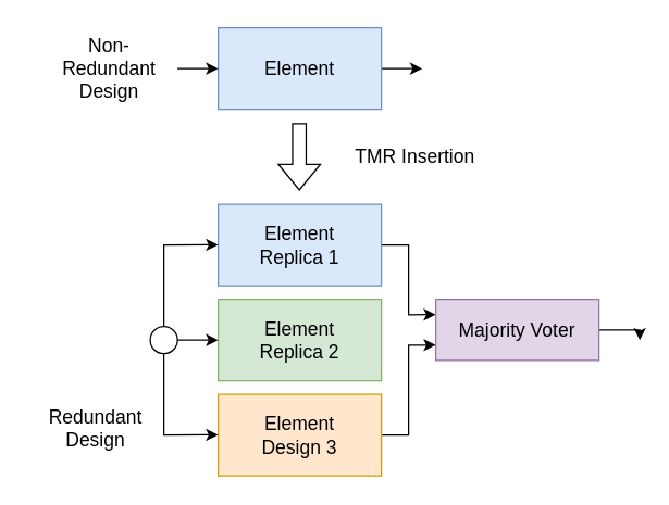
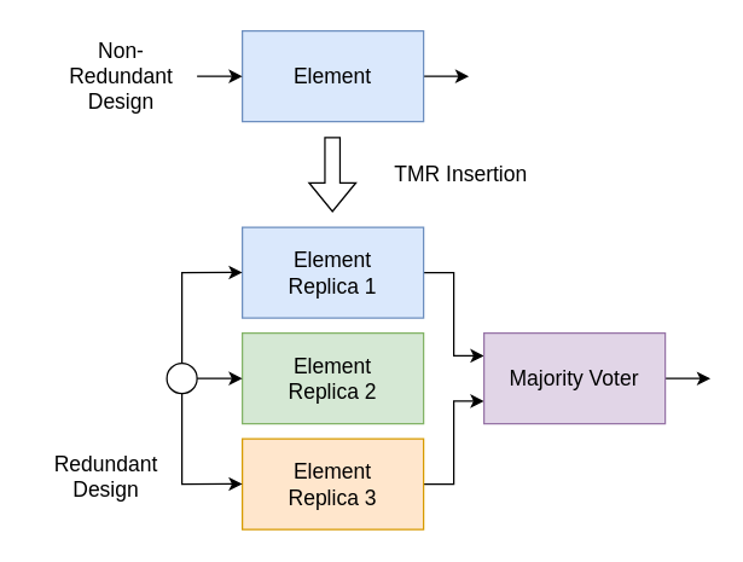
  <mxCell id="0" />
  <mxCell id="1" parent="0" />
  <mxCell id="2" style="edgeStyle=orthogonalEdgeStyle;rounded=0;orthogonalLoop=1;jettySize=auto;html=1;exitX=1;exitY=0.5;exitDx=0;exitDy=0;" parent="1" source="3" edge="1"><mxGeometry relative="1" as="geometry"><mxPoint x="310" y="50" as="targetPoint" /></mxGeometry></mxCell>
  <mxCell id="3" value="&lt;font style=&quot;font-size: 14px;&quot;&gt;Element&lt;/font&gt;" style="rounded=0;whiteSpace=wrap;html=1;glass=0;fillColor=#dae8fc;strokeColor=#6c8ebf;" parent="1" vertex="1"><mxGeometry x="160" y="20" width="120" height="60" as="geometry" /></mxCell>
  <mxCell id="4" value="" style="shape=flexArrow;endArrow=classic;html=1;rounded=0;" parent="1" edge="1"><mxGeometry width="50" height="50" relative="1" as="geometry"><mxPoint x="219.66" y="90" as="sourcePoint" /><mxPoint x="219.66" y="140" as="targetPoint" /></mxGeometry></mxCell>
  <mxCell id="5" style="edgeStyle=orthogonalEdgeStyle;rounded=0;orthogonalLoop=1;jettySize=auto;html=1;exitX=1;exitY=0.5;exitDx=0;exitDy=0;entryX=0;entryY=0.25;entryDx=0;entryDy=0;" parent="1" source="6" target="11" edge="1"><mxGeometry relative="1" as="geometry" /></mxCell>
  <mxCell id="6" value="&lt;font style=&quot;font-size: 14px;&quot;&gt;Element &lt;br&gt;Replica 1&lt;/font&gt;" style="rounded=0;whiteSpace=wrap;html=1;glass=0;fillColor=#dae8fc;strokeColor=#6c8ebf;" parent="1" vertex="1"><mxGeometry x="160" y="150" width="120" height="60" as="geometry" /></mxCell>
  <mxCell id="7" value="&lt;font style=&quot;font-size: 14px;&quot;&gt;Element&lt;/font&gt;&lt;div&gt;&lt;font style=&quot;font-size: 14px;&quot;&gt;Replica 2&lt;/font&gt;&lt;/div&gt;" style="rounded=0;whiteSpace=wrap;html=1;glass=0;fillColor=#d5e8d4;strokeColor=#82b366;" parent="1" vertex="1"><mxGeometry x="160" y="220" width="120" height="60" as="geometry" /></mxCell>
  <mxCell id="8" style="edgeStyle=orthogonalEdgeStyle;rounded=0;orthogonalLoop=1;jettySize=auto;html=1;exitX=1;exitY=0.5;exitDx=0;exitDy=0;entryX=0;entryY=0.75;entryDx=0;entryDy=0;" parent="1" source="9" target="11" edge="1"><mxGeometry relative="1" as="geometry" /></mxCell>
- <mxCell id="9" value="&lt;font style=&quot;font-size: 14px;&quot;&gt;Element&lt;/font&gt;&lt;div&gt;&lt;font style=&quot;font-size: 14px;&quot;&gt;Design 3&lt;/font&gt;&lt;/div&gt;" style="rounded=0;whiteSpace=wrap;html=1;glass=0;fillColor=#ffe6cc;strokeColor=#d79b00;" parent="1" vertex="1"><mxGeometry x="160" y="290" width="120" height="60" as="geometry" /></mxCell>
+ <mxCell id="9" value="&lt;font style=&quot;font-size: 14px;&quot;&gt;Element&lt;/font&gt;&lt;div&gt;&lt;font style=&quot;font-size: 14px;&quot;&gt;Replica 3&lt;/font&gt;&lt;/div&gt;" style="rounded=0;whiteSpace=wrap;html=1;glass=0;fillColor=#ffe6cc;strokeColor=#d79b00;" parent="1" vertex="1"><mxGeometry x="160" y="290" width="120" height="60" as="geometry" /></mxCell>
  <mxCell id="10" style="edgeStyle=orthogonalEdgeStyle;rounded=0;orthogonalLoop=1;jettySize=auto;html=1;exitX=1;exitY=0.5;exitDx=0;exitDy=0;" parent="1" source="11" edge="1"><mxGeometry relative="1" as="geometry"><mxPoint x="470" y="250.048" as="targetPoint" /></mxGeometry></mxCell>
- <mxCell id="11" value="&lt;font style=&quot;font-size: 14px;&quot;&gt;Majority Voter&lt;/font&gt;" style="rounded=0;whiteSpace=wrap;html=1;glass=0;fillColor=#e1d5e7;strokeColor=#9673a6;" parent="1" vertex="1"><mxGeometry x="320" y="220" width="120" height="45" as="geometry" /></mxCell>
+ <mxCell id="11" value="&lt;font style=&quot;font-size: 14px;&quot;&gt;Majority Voter&lt;/font&gt;" style="rounded=0;whiteSpace=wrap;html=1;glass=0;fillColor=#e1d5e7;strokeColor=#9673a6;" parent="1" vertex="1"><mxGeometry x="320" y="220" width="120" height="60" as="geometry" /></mxCell>
  <mxCell id="12" style="edgeStyle=orthogonalEdgeStyle;rounded=0;orthogonalLoop=1;jettySize=auto;html=1;exitX=1;exitY=0.5;exitDx=0;exitDy=0;entryX=0;entryY=0.5;entryDx=0;entryDy=0;" parent="1" target="3" edge="1"><mxGeometry relative="1" as="geometry"><mxPoint x="130" y="50" as="sourcePoint" /></mxGeometry></mxCell>
  <mxCell id="13" style="edgeStyle=orthogonalEdgeStyle;rounded=0;orthogonalLoop=1;jettySize=auto;html=1;exitX=0.5;exitY=0;exitDx=0;exitDy=0;entryX=0;entryY=0.5;entryDx=0;entryDy=0;" parent="1" edge="1" source="19"><mxGeometry relative="1" as="geometry"><mxPoint x="130" y="179.86" as="sourcePoint" /><mxPoint x="160" y="179.86" as="targetPoint" /><Array as="points"><mxPoint x="120" y="180" /></Array></mxGeometry></mxCell>
  <mxCell id="14" style="edgeStyle=orthogonalEdgeStyle;rounded=0;orthogonalLoop=1;jettySize=auto;html=1;exitX=1;exitY=0.5;exitDx=0;exitDy=0;entryX=0;entryY=0.5;entryDx=0;entryDy=0;" parent="1" edge="1" source="19"><mxGeometry relative="1" as="geometry"><mxPoint x="130" y="249.9" as="sourcePoint" /><mxPoint x="160" y="249.9" as="targetPoint" /></mxGeometry></mxCell>
  <mxCell id="15" style="edgeStyle=orthogonalEdgeStyle;rounded=0;orthogonalLoop=1;jettySize=auto;html=1;exitX=0.5;exitY=1;exitDx=0;exitDy=0;entryX=0;entryY=0.5;entryDx=0;entryDy=0;" parent="1" edge="1" source="19"><mxGeometry relative="1" as="geometry"><mxPoint x="130" y="319.89" as="sourcePoint" /><mxPoint x="160" y="319.89" as="targetPoint" /><Array as="points"><mxPoint x="120" y="320" /></Array></mxGeometry></mxCell>
  <mxCell id="16" value="&lt;font style=&quot;font-size: 14px;&quot;&gt;Non-Redundant Design&lt;/font&gt;" style="text;html=1;align=center;verticalAlign=middle;whiteSpace=wrap;rounded=0;" parent="1" vertex="1"><mxGeometry x="30" y="35" width="100" height="30" as="geometry" /></mxCell>
  <mxCell id="17" value="&lt;font style=&quot;font-size: 14px;&quot;&gt;Redundant Design&lt;/font&gt;" style="text;html=1;align=center;verticalAlign=middle;whiteSpace=wrap;rounded=0;" parent="1" vertex="1"><mxGeometry x="20" y="300" width="100" height="30" as="geometry" /></mxCell>
  <mxCell id="18" value="&lt;font style=&quot;font-size: 14px;&quot;&gt;TMR Insertion&lt;/font&gt;" style="text;html=1;align=center;verticalAlign=middle;whiteSpace=wrap;rounded=0;" parent="1" vertex="1"><mxGeometry x="255" y="100" width="100" height="30" as="geometry" /></mxCell>
  <mxCell id="19" value="" style="ellipse;whiteSpace=wrap;html=1;" vertex="1" parent="1"><mxGeometry x="110" y="240" width="20" height="20" as="geometry" /></mxCell>
